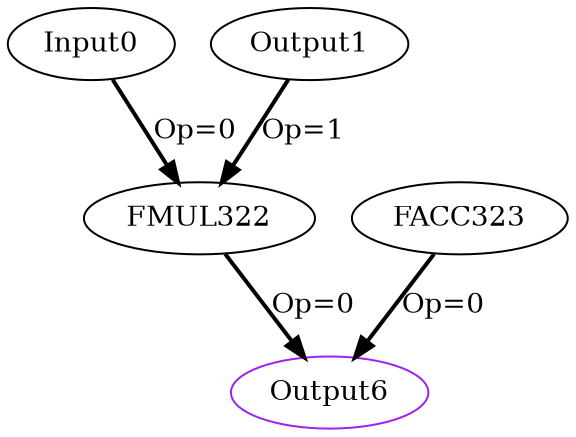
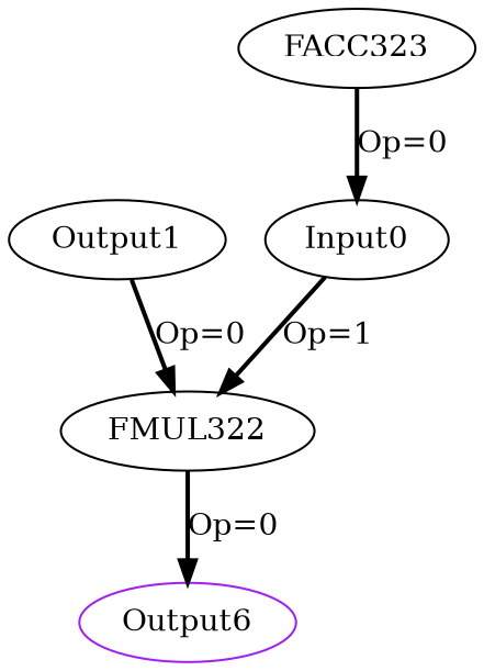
  digraph {
    node [color=black offset="0,0" opcode=Input]
    edge [color=black operand=0 style=bold]
    Input0 [pattern="4,20,-76,18,4,16" ref_name=kernel_3mm_0_0]
    FMUL322 [opcode=FMUL32 offset=""]
    Output6 [color=purple opcode=Output pattern="0,20,4,18,4,16" ref_name=kernel_3mm_0_2]
    n4 [label=Output1 pattern="72,20,-1364,18,-1436,16" ref_name=kernel_3mm_0_1]
    FACC323 [acc_first=1 acc_params="0,20,1,1" opcode=FACC32 offset=""]
-   Input0 -> FMUL322 [label="Op=0"]
+   Input0 -> FMUL322 [label="Op=1"]
    FMUL322 -> Output6 [label="Op=0"]
-   n4 -> FMUL322 [label="Op=1" operand=1]
-   FACC323 -> Output6 [label="Op=0"]
+   n4 -> FMUL322 [label="Op=0" operand=1]
+   FACC323 -> Input0 [label="Op=0"]
  }
